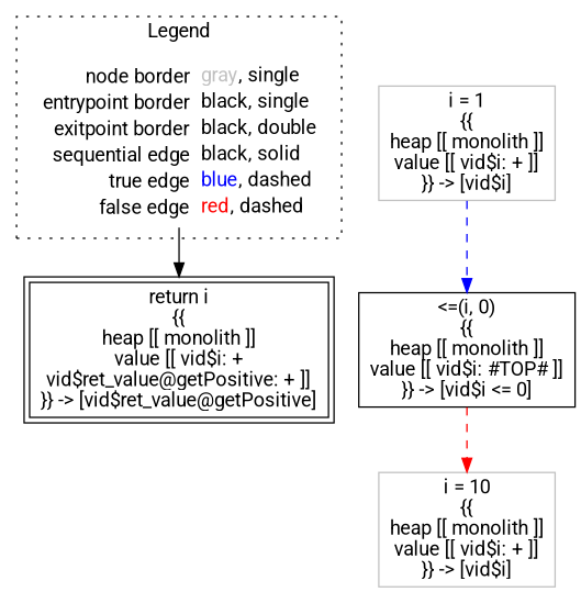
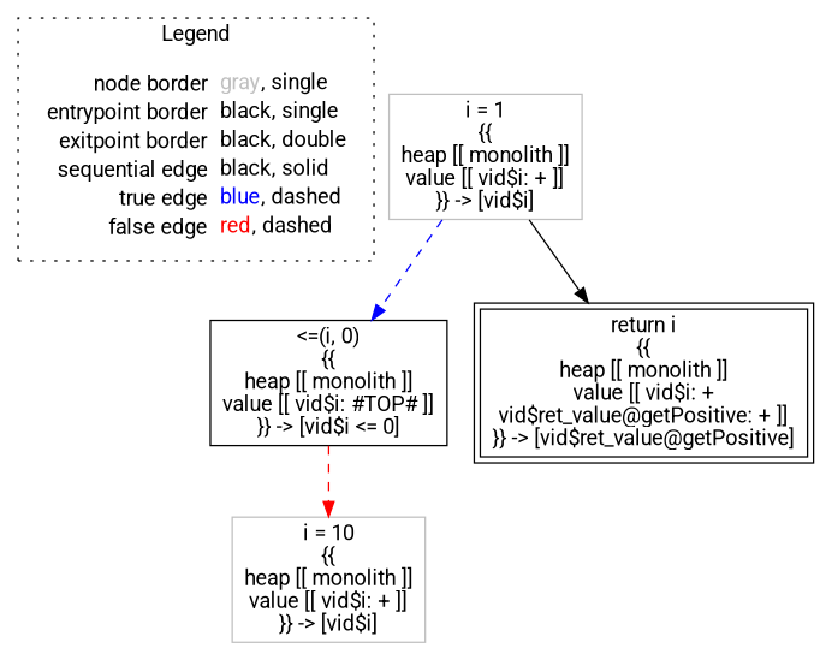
  digraph {
    fontname=Roboto
    node [fontname=Roboto shape=rect color=black]
    edge [fontname=Roboto style=dashed]
    n1 [label=<<table border="0" cellpadding="2" cellspacing="0" cellborder="0"><tr><td align="right">node border&nbsp;</td><td align="left"><font color="gray">gray</font>, single</td></tr><tr><td align="right">entrypoint border&nbsp;</td><td align="left"><font color="black">black</font>, single</td></tr><tr><td align="right">exitpoint border&nbsp;</td><td align="left"><font color="black">black</font>, double</td></tr><tr><td align="right">sequential edge&nbsp;</td><td align="left"><font color="black">black</font>, solid</td></tr><tr><td align="right">true edge&nbsp;</td><td align="left"><font color="blue">blue</font>, dashed</td></tr><tr><td align="right">false edge&nbsp;</td><td align="left"><font color="red">red</font>, dashed</td></tr></table>> shape=plaintext color=""]
    n2 [label=<&lt;=(i, 0)<BR/>{{<BR/>heap [[ monolith ]]<BR/>value [[ vid$i: #TOP# ]]<BR/>}} -&gt; [vid$i &lt;= 0]>]
    n3 [color=gray label=<i = 10<BR/>{{<BR/>heap [[ monolith ]]<BR/>value [[ vid$i: + ]]<BR/>}} -&gt; [vid$i]>]
    n4 [color=gray label=<i = 1<BR/>{{<BR/>heap [[ monolith ]]<BR/>value [[ vid$i: + ]]<BR/>}} -&gt; [vid$i]>]
    n5 [label=<return i<BR/>{{<BR/>heap [[ monolith ]]<BR/>value [[ vid$i: +<BR/>vid$ret_value@getPositive: + ]]<BR/>}} -&gt; [vid$ret_value@getPositive]> peripheries=2]
    subgraph cluster_1 {
      label=Legend
      style=dotted
      n1
    }
    n2 -> n3 [color=red]
    n4 -> n2 [color=blue]
-   n1 -> n5 [color=black style=""]
+   n4 -> n5 [color=black style=""]
  }
